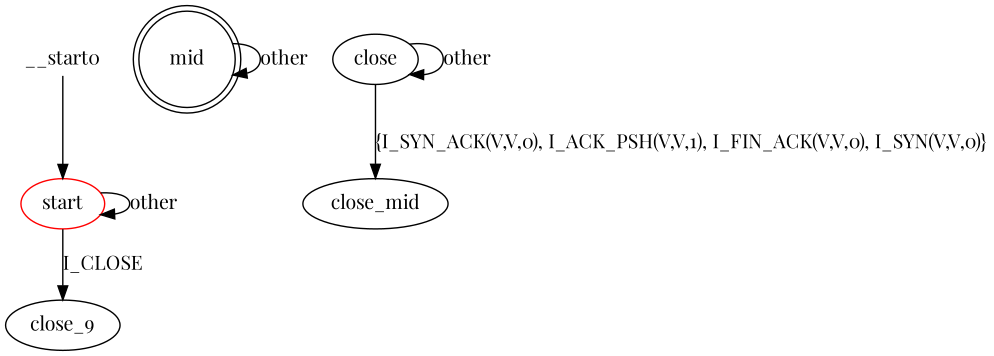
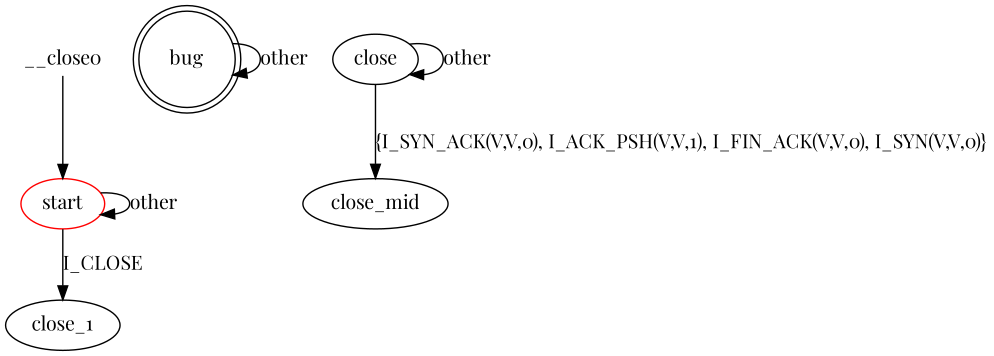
  digraph {
    fontname="Playfair Display"
    node [fontname="Playfair Display"]
    edge [fontname="Playfair Display"]
    start [color=red]
-   close_1 [label=close_9]
-   bug [shape=doublecircle label=mid]
+   close_1
+   bug [shape=doublecircle]
    close
    close_mid
-   __start0 [height=0 shape=none width=0]
+   __start0 [height=0 shape=none width=0 label=__close0]
    start -> start [label=other]
    start -> close_1 [label=I_CLOSE]
    bug -> bug [label=other]
    close -> close [label=other]
    close -> close_mid [label="{I_SYN_ACK(V,V,0), I_ACK_PSH(V,V,1), I_FIN_ACK(V,V,0), I_SYN(V,V,0)}"]
    __start0 -> start
  }
